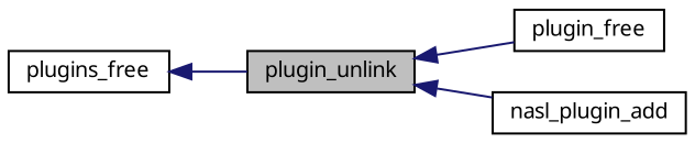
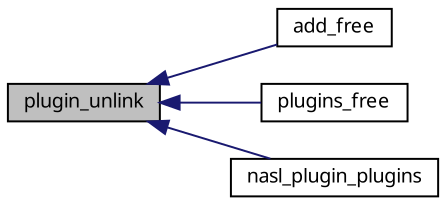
  digraph {
    fontname="Noto Sans"
    rankdir=LR
    node [color=black fontname="Noto Sans" fontsize=10 shape=record]
    edge [color=midnightblue dir=back fontname="Noto Sans" fontsize=10 labelfontname=FreeSans labelfontsize=10 style=solid]
    n1 [fillcolor=grey75 fontcolor=black height=0.2 label=plugin_unlink style=filled width=0.4]
-   n2 [height=0.2 label=plugin_free width=0.4]
+   n2 [height=0.2 label=add_free width=0.4]
    n3 [height=0.2 label=plugins_free width=0.4]
-   n4 [height=0.2 label=nasl_plugin_add width=0.4]
+   n4 [height=0.2 label=nasl_plugin_plugins width=0.4]
    n1 -> n2
-   n3 -> n1
+   n1 -> n3
    n1 -> n4
  }
